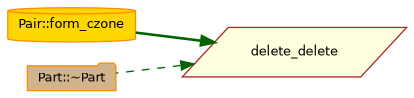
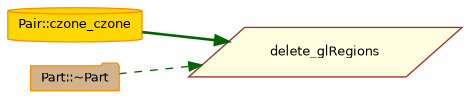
  digraph {
    rankdir=RL
    node [color=darkorange fontname=Helvetica fontsize=10 style=filled]
    edge [color=darkgreen dir=back fontname=Helvetica fontsize=10 labelfontname=Helvetica labelfontsize=10]
-   n1 [color=brown fillcolor=lightyellow fontcolor=black height=0.2 label=delete_delete shape=parallelogram width=0.4]
-   n2 [fillcolor=gold height=0.2 label="Pair::form_czone" shape=cylinder width=0.4]
+   n1 [color=brown fillcolor=lightyellow fontcolor=black height=0.2 label=delete_glRegions shape=parallelogram width=0.4]
+   n2 [fillcolor=gold height=0.2 label="Pair::czone_czone" shape=cylinder width=0.4]
    n3 [fillcolor=tan height=0.2 label="Part::~Part" shape=folder width=0.4]
    n1 -> n2 [style=bold]
    n1 -> n3 [style=dashed]
  }
